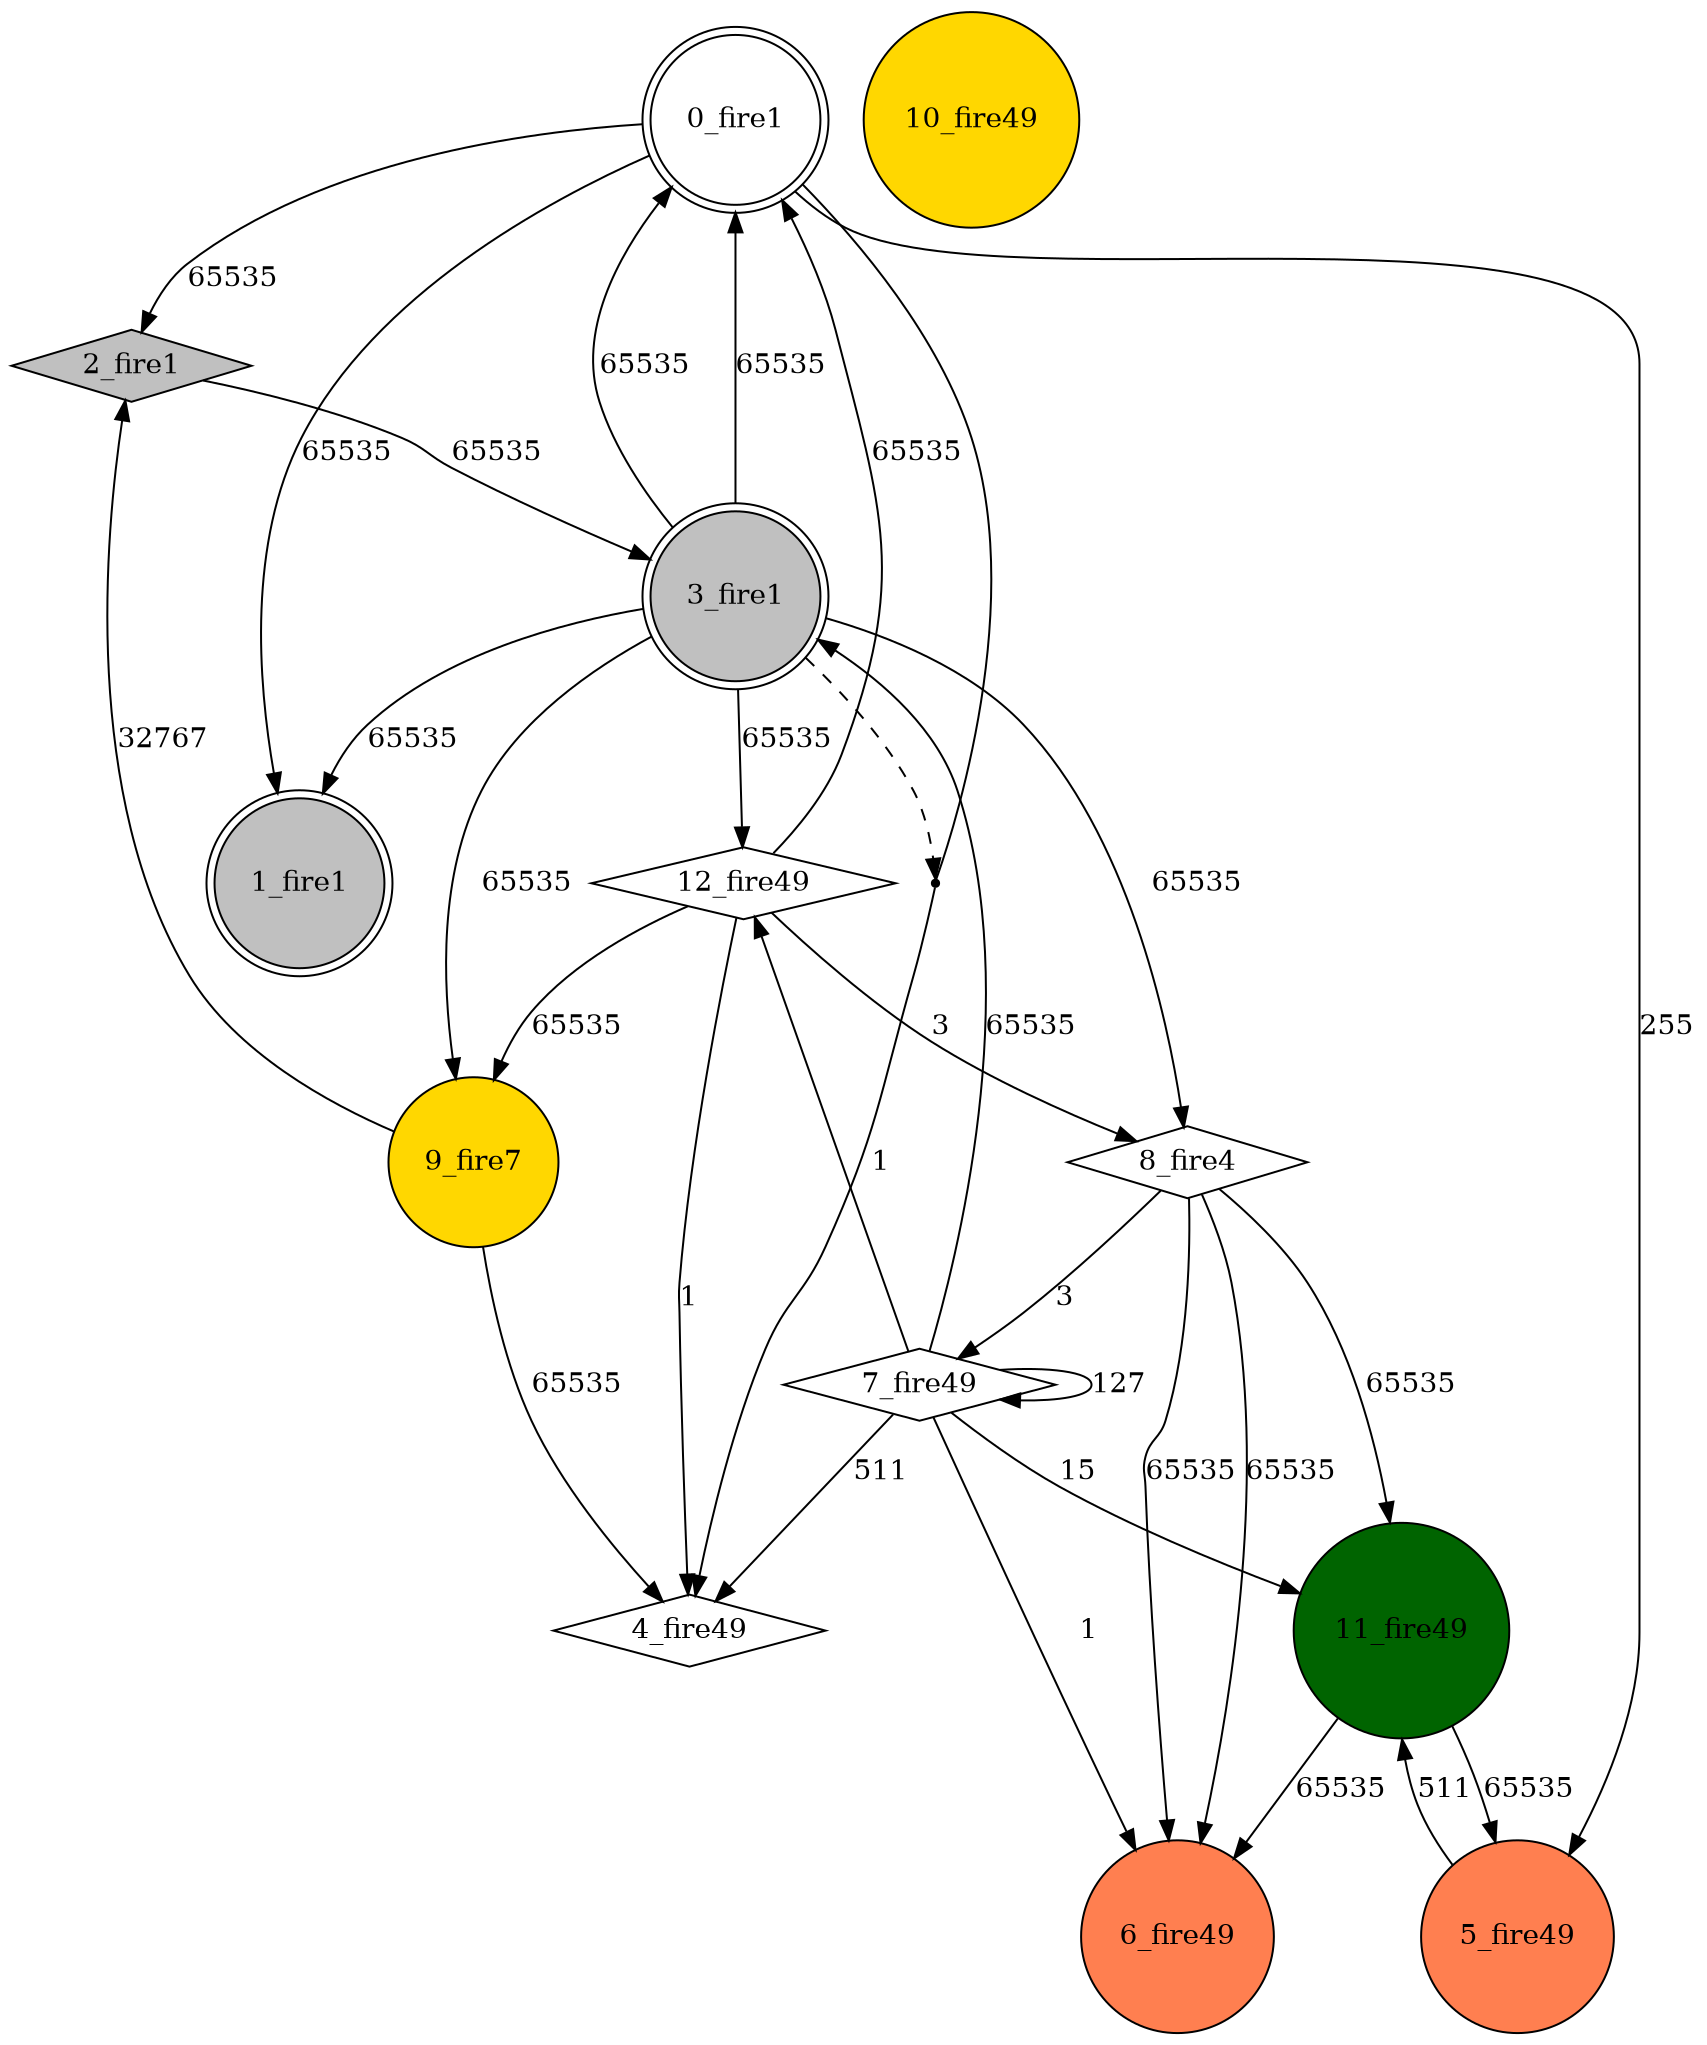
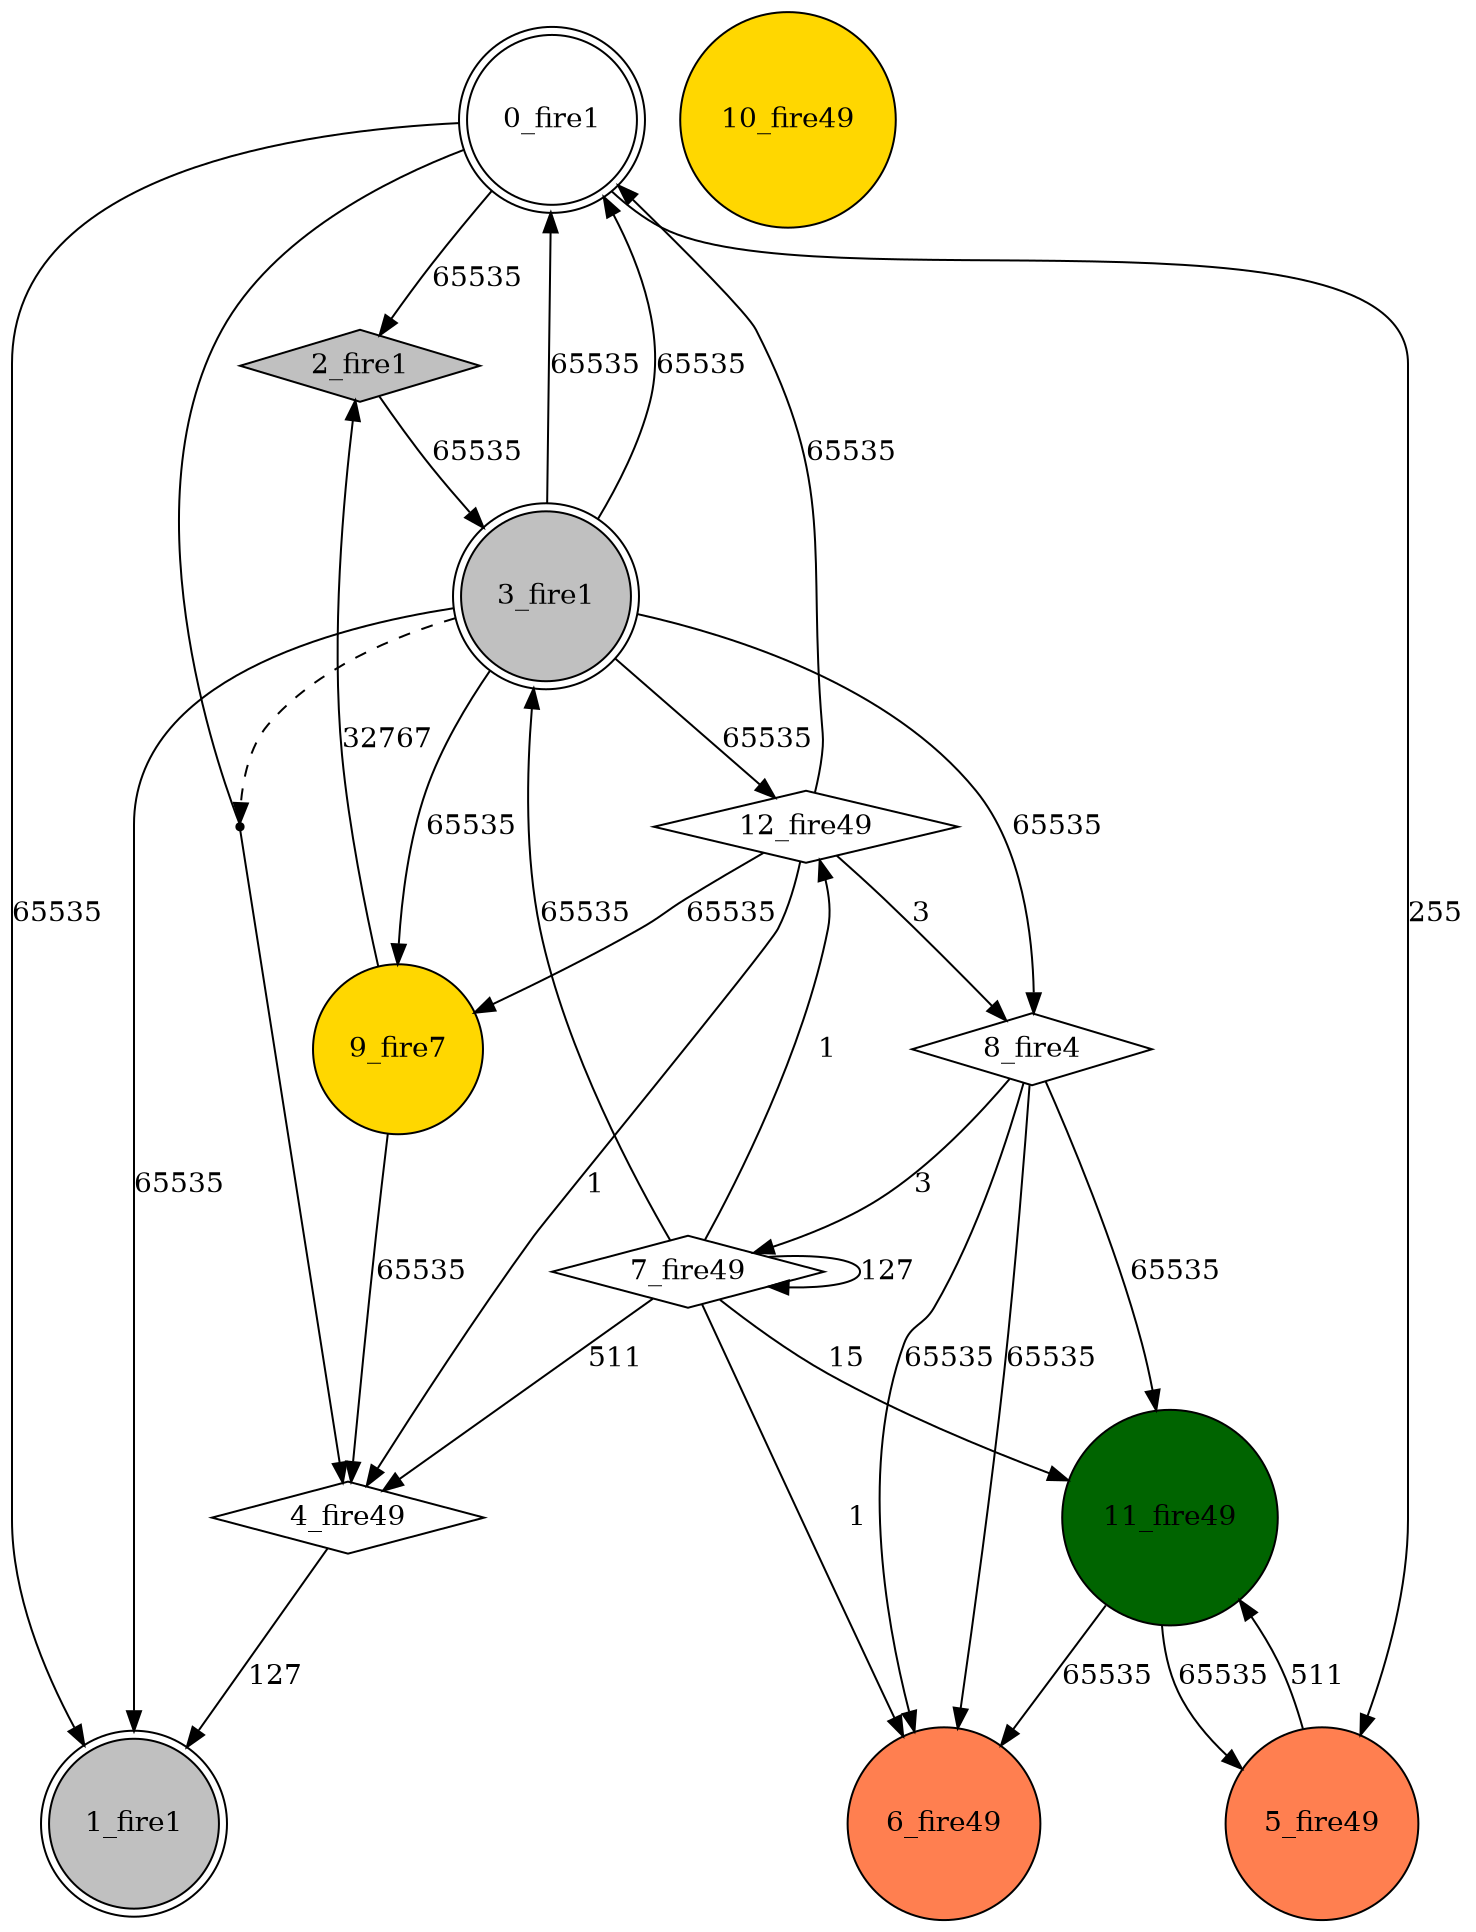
  digraph {
    node [shape=diamond style=filled]
    n1 [label="0_fire1" shape=doublecircle style=""]
    n2 [fillcolor=gray label="1_fire1" shape=doublecircle]
    n3 [fillcolor=gray label="2_fire1"]
    n4 [fillcolor=coral label="5_fire49" shape=circle]
    17 [shape=point style=""]
    n6 [fillcolor=gray label="3_fire1" shape=doublecircle]
    n7 [fillcolor=darkgreen label="11_fire49" shape=circle]
    n8 [label="4_fire49" style=""]
    n9 [label="8_fire4" style=""]
    n10 [fillcolor=gold label="9_fire7" shape=circle]
    n11 [label="12_fire49" style=""]
    n12 [fillcolor=coral label="6_fire49" shape=circle]
    n13 [label="7_fire49" style=""]
    n14 [fillcolor=gold label="10_fire49" shape=circle]
    n1 -> n2 [label=65535]
    n1 -> n3 [label=65535]
    n1 -> n4 [label=255]
    n1 -> 17 [dir=none]
    n3 -> n6 [label=65535]
    n4 -> n7 [label=511]
    17 -> n8
    n6 -> n1 [label=65535]
    n6 -> n1 [label=65535]
    n6 -> n2 [label=65535]
    n6 -> 17 [style=dashed]
    n6 -> n9 [label=65535]
    n6 -> n10 [label=65535]
    n6 -> n11 [label=65535]
    n7 -> n4 [label=65535]
    n7 -> n12 [label=65535]
+   n8 -> n2 [label=127]
    n9 -> n7 [label=65535]
    n9 -> n12 [label=65535]
    n9 -> n12 [label=65535]
    n9 -> n13 [label=3]
    n10 -> n3 [label=32767]
    n10 -> n8 [label=65535]
    n11 -> n1 [label=65535]
    n11 -> n8 [label=1]
    n11 -> n9 [label=3]
    n11 -> n10 [label=65535]
    n13 -> n6 [label=65535]
    n13 -> n7 [label=15]
    n13 -> n8 [label=511]
    n13 -> n11 [label=1]
    n13 -> n12 [label=1]
    n13 -> n13 [label=127]
  }
